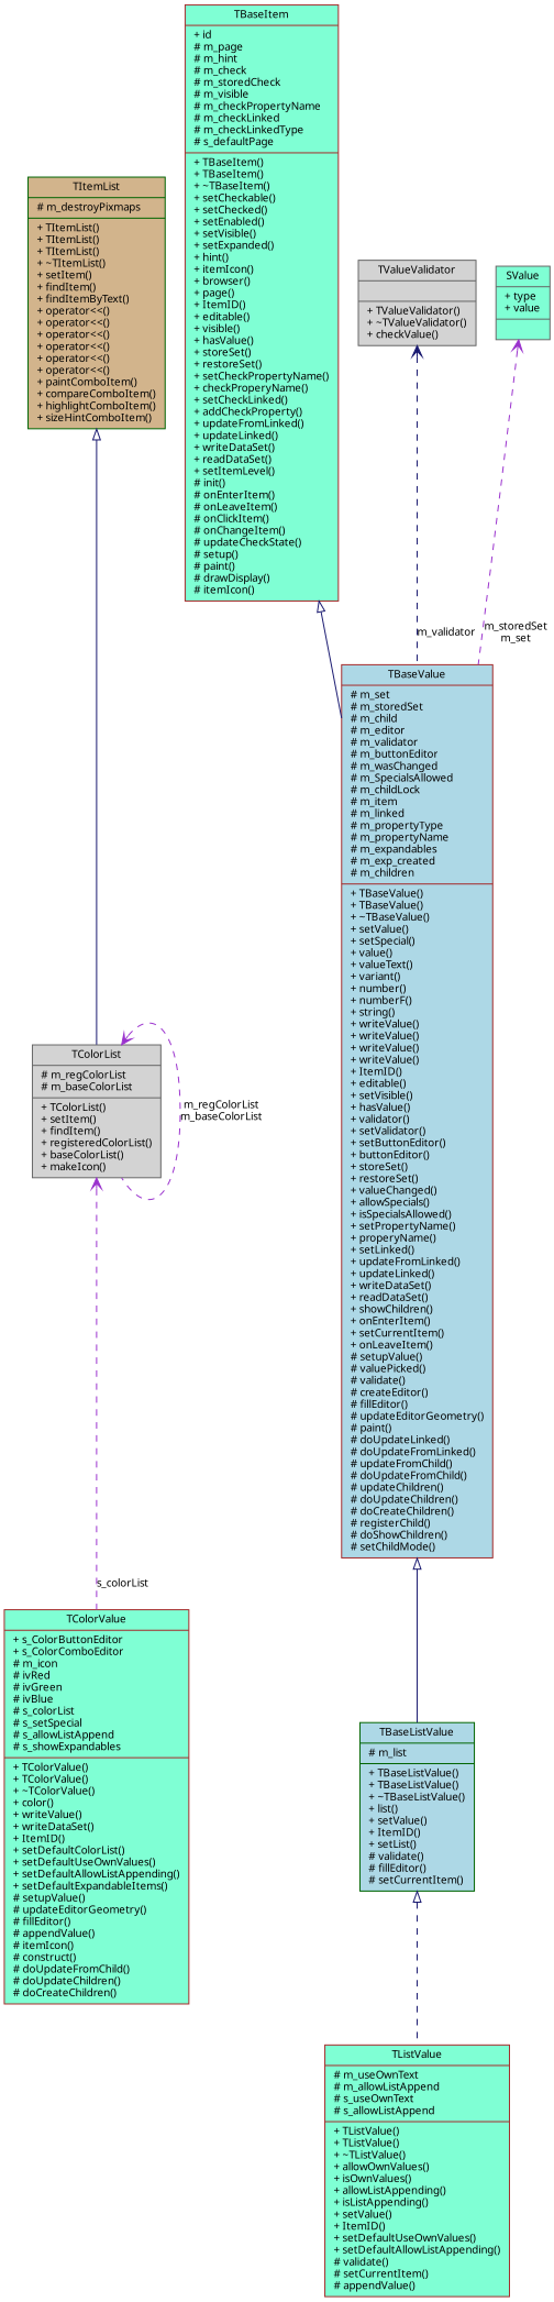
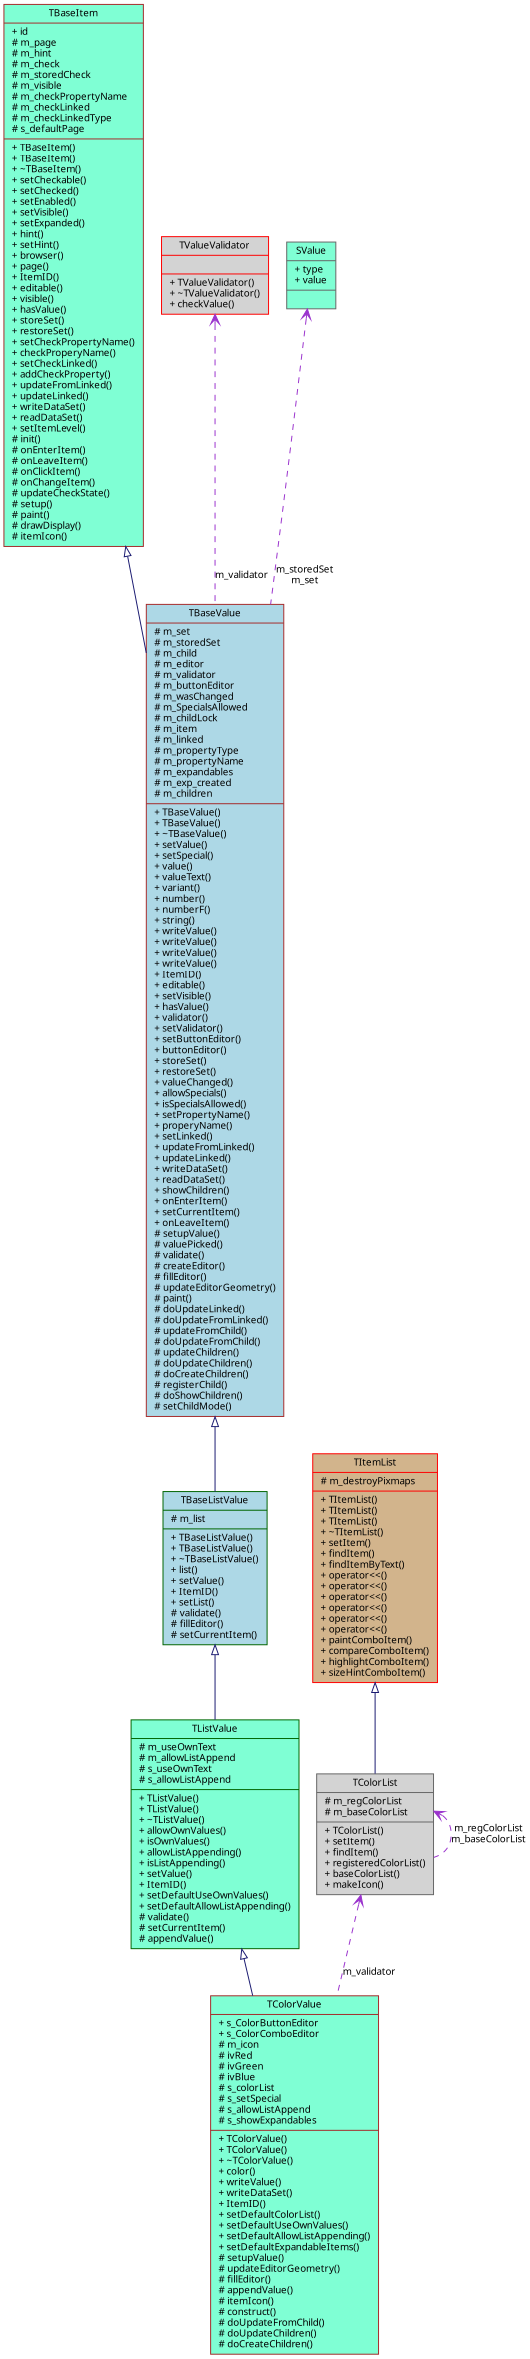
  digraph {
    node [color=brown fillcolor=aquamarine fontname="FreeSans.ttf" fontsize=10 shape=record style=filled]
    edge [arrowtail=empty color=midnightblue dir=back fontname="FreeSans.ttf" fontsize=10 labelfontname="FreeSans.ttf" labelfontsize=10 style=solid]
    n1 [fontcolor=black height=0.2 label="{TColorValue\n|+ s_ColorButtonEditor\l+ s_ColorComboEditor\l# m_icon\l# ivRed\l# ivGreen\l# ivBlue\l# s_colorList\l# s_setSpecial\l# s_allowListAppend\l# s_showExpandables\l|+ TColorValue()\l+ TColorValue()\l+ ~TColorValue()\l+ color()\l+ writeValue()\l+ writeDataSet()\l+ ItemID()\l+ setDefaultColorList()\l+ setDefaultUseOwnValues()\l+ setDefaultAllowListAppending()\l+ setDefaultExpandableItems()\l# setupValue()\l# updateEditorGeometry()\l# fillEditor()\l# appendValue()\l# itemIcon()\l# construct()\l# doUpdateFromChild()\l# doUpdateChildren()\l# doCreateChildren()\l}" width=0.4]
-   n2 [height=0.2 label="{TListValue\n|# m_useOwnText\l# m_allowListAppend\l# s_useOwnText\l# s_allowListAppend\l|+ TListValue()\l+ TListValue()\l+ ~TListValue()\l+ allowOwnValues()\l+ isOwnValues()\l+ allowListAppending()\l+ isListAppending()\l+ setValue()\l+ ItemID()\l+ setDefaultUseOwnValues()\l+ setDefaultAllowListAppending()\l# validate()\l# setCurrentItem()\l# appendValue()\l}" width=0.4]
+   n2 [color=darkgreen height=0.2 label="{TListValue\n|# m_useOwnText\l# m_allowListAppend\l# s_useOwnText\l# s_allowListAppend\l|+ TListValue()\l+ TListValue()\l+ ~TListValue()\l+ allowOwnValues()\l+ isOwnValues()\l+ allowListAppending()\l+ isListAppending()\l+ setValue()\l+ ItemID()\l+ setDefaultUseOwnValues()\l+ setDefaultAllowListAppending()\l# validate()\l# setCurrentItem()\l# appendValue()\l}" width=0.4]
    n3 [color=darkgreen fillcolor=lightblue height=0.2 label="{TBaseListValue\n|# m_list\l|+ TBaseListValue()\l+ TBaseListValue()\l+ ~TBaseListValue()\l+ list()\l+ setValue()\l+ ItemID()\l+ setList()\l# validate()\l# fillEditor()\l# setCurrentItem()\l}" width=0.4]
    n4 [fillcolor=lightblue height=0.2 label="{TBaseValue\n|# m_set\l# m_storedSet\l# m_child\l# m_editor\l# m_validator\l# m_buttonEditor\l# m_wasChanged\l# m_SpecialsAllowed\l# m_childLock\l# m_item\l# m_linked\l# m_propertyType\l# m_propertyName\l# m_expandables\l# m_exp_created\l# m_children\l|+ TBaseValue()\l+ TBaseValue()\l+ ~TBaseValue()\l+ setValue()\l+ setSpecial()\l+ value()\l+ valueText()\l+ variant()\l+ number()\l+ numberF()\l+ string()\l+ writeValue()\l+ writeValue()\l+ writeValue()\l+ writeValue()\l+ ItemID()\l+ editable()\l+ setVisible()\l+ hasValue()\l+ validator()\l+ setValidator()\l+ setButtonEditor()\l+ buttonEditor()\l+ storeSet()\l+ restoreSet()\l+ valueChanged()\l+ allowSpecials()\l+ isSpecialsAllowed()\l+ setPropertyName()\l+ properyName()\l+ setLinked()\l+ updateFromLinked()\l+ updateLinked()\l+ writeDataSet()\l+ readDataSet()\l+ showChildren()\l+ onEnterItem()\l+ setCurrentItem()\l+ onLeaveItem()\l# setupValue()\l# valuePicked()\l# validate()\l# createEditor()\l# fillEditor()\l# updateEditorGeometry()\l# paint()\l# doUpdateLinked()\l# doUpdateFromLinked()\l# updateFromChild()\l# doUpdateFromChild()\l# updateChildren()\l# doUpdateChildren()\l# doCreateChildren()\l# registerChild()\l# doShowChildren()\l# setChildMode()\l}" width=0.4]
-   n5 [height=0.2 label="{TBaseItem\n|+ id\l# m_page\l# m_hint\l# m_check\l# m_storedCheck\l# m_visible\l# m_checkPropertyName\l# m_checkLinked\l# m_checkLinkedType\l# s_defaultPage\l|+ TBaseItem()\l+ TBaseItem()\l+ ~TBaseItem()\l+ setCheckable()\l+ setChecked()\l+ setEnabled()\l+ setVisible()\l+ setExpanded()\l+ hint()\l+ itemIcon()\l+ browser()\l+ page()\l+ ItemID()\l+ editable()\l+ visible()\l+ hasValue()\l+ storeSet()\l+ restoreSet()\l+ setCheckPropertyName()\l+ checkProperyName()\l+ setCheckLinked()\l+ addCheckProperty()\l+ updateFromLinked()\l+ updateLinked()\l+ writeDataSet()\l+ readDataSet()\l+ setItemLevel()\l# init()\l# onEnterItem()\l# onLeaveItem()\l# onClickItem()\l# onChangeItem()\l# updateCheckState()\l# setup()\l# paint()\l# drawDisplay()\l# itemIcon()\l}" width=0.4]
-   n6 [color=gray40 fillcolor=lightgrey height=0.2 label="{TValueValidator\n||+ TValueValidator()\l+ ~TValueValidator()\l+ checkValue()\l}" width=0.4]
+   n5 [height=0.2 label="{TBaseItem\n|+ id\l# m_page\l# m_hint\l# m_check\l# m_storedCheck\l# m_visible\l# m_checkPropertyName\l# m_checkLinked\l# m_checkLinkedType\l# s_defaultPage\l|+ TBaseItem()\l+ TBaseItem()\l+ ~TBaseItem()\l+ setCheckable()\l+ setChecked()\l+ setEnabled()\l+ setVisible()\l+ setExpanded()\l+ hint()\l+ setHint()\l+ browser()\l+ page()\l+ ItemID()\l+ editable()\l+ visible()\l+ hasValue()\l+ storeSet()\l+ restoreSet()\l+ setCheckPropertyName()\l+ checkProperyName()\l+ setCheckLinked()\l+ addCheckProperty()\l+ updateFromLinked()\l+ updateLinked()\l+ writeDataSet()\l+ readDataSet()\l+ setItemLevel()\l# init()\l# onEnterItem()\l# onLeaveItem()\l# onClickItem()\l# onChangeItem()\l# updateCheckState()\l# setup()\l# paint()\l# drawDisplay()\l# itemIcon()\l}" width=0.4]
+   n6 [color=red fillcolor=lightgrey height=0.2 label="{TValueValidator\n||+ TValueValidator()\l+ ~TValueValidator()\l+ checkValue()\l}" width=0.4]
    n7 [color=gray40 height=0.2 label="{SValue\n|+ type\l+ value\l|}" width=0.4]
-   n8 [color=darkgreen fillcolor=tan height=0.2 label="{TItemList\n|# m_destroyPixmaps\l|+ TItemList()\l+ TItemList()\l+ TItemList()\l+ ~TItemList()\l+ setItem()\l+ findItem()\l+ findItemByText()\l+ operator\<\<()\l+ operator\<\<()\l+ operator\<\<()\l+ operator\<\<()\l+ operator\<\<()\l+ operator\<\<()\l+ paintComboItem()\l+ compareComboItem()\l+ highlightComboItem()\l+ sizeHintComboItem()\l}" width=0.4]
+   n8 [color=red fillcolor=tan height=0.2 label="{TItemList\n|# m_destroyPixmaps\l|+ TItemList()\l+ TItemList()\l+ TItemList()\l+ ~TItemList()\l+ setItem()\l+ findItem()\l+ findItemByText()\l+ operator\<\<()\l+ operator\<\<()\l+ operator\<\<()\l+ operator\<\<()\l+ operator\<\<()\l+ operator\<\<()\l+ paintComboItem()\l+ compareComboItem()\l+ highlightComboItem()\l+ sizeHintComboItem()\l}" width=0.4]
    n9 [color=gray40 fillcolor=lightgrey height=0.2 label="{TColorList\n|# m_regColorList\l# m_baseColorList\l|+ TColorList()\l+ setItem()\l+ findItem()\l+ registeredColorList()\l+ baseColorList()\l+ makeIcon()\l}" width=0.4]
-   n3 -> n2 [style=dashed]
+   n2 -> n1
+   n3 -> n2
    n4 -> n3
    n5 -> n4
-   n6 -> n4 [arrowtail=open label=m_validator style=dashed]
+   n6 -> n4 [arrowtail=open color=darkorchid3 label=m_validator style=dashed]
    n7 -> n4 [arrowtail=open color=darkorchid3 label="m_storedSet\nm_set" style=dashed]
    n8 -> n9
-   n9 -> n1 [arrowtail=open color=darkorchid3 label=s_colorList style=dashed]
+   n9 -> n1 [arrowtail=open color=darkorchid3 label=m_validator style=dashed]
    n9 -> n9 [arrowtail=open color=darkorchid3 label="m_regColorList\nm_baseColorList" style=dashed]
  }
